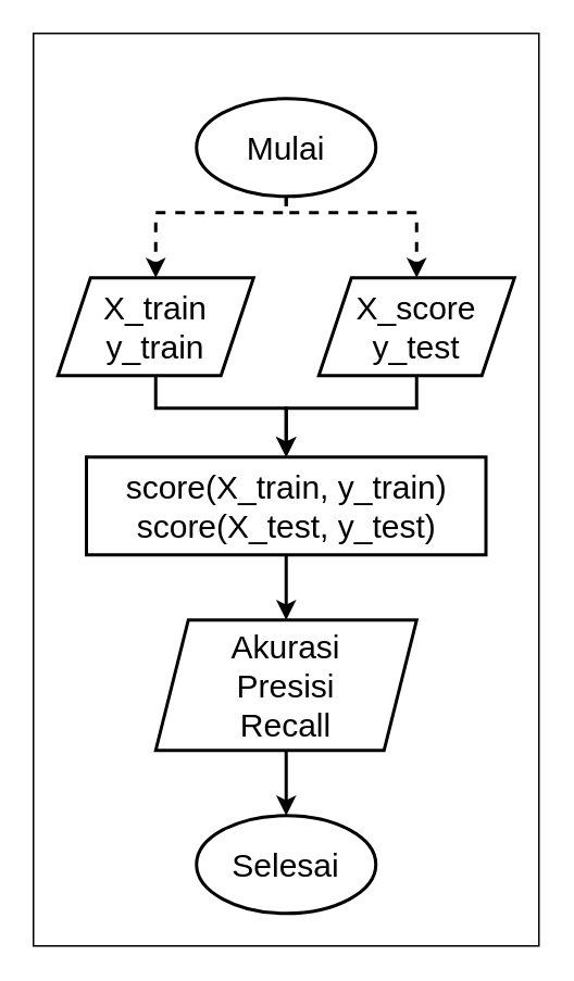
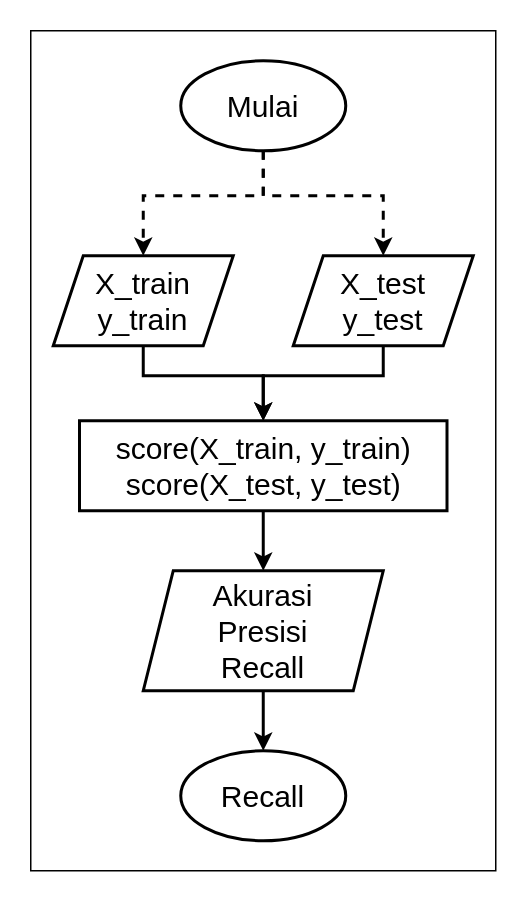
  <mxCell id="0" />
  <mxCell id="1" parent="0" />
  <mxCell id="2" value="" style="group" vertex="1" connectable="0" parent="1"><mxGeometry x="20" y="20" width="310" height="560" as="geometry" /></mxCell>
  <mxCell id="3" value="" style="rounded=0;whiteSpace=wrap;html=1;strokeWidth=1;" vertex="1" parent="2"><mxGeometry width="310" height="560" as="geometry" /></mxCell>
- <mxCell id="4" value="&lt;font style=&quot;font-size: 20px&quot;&gt;Mulai&lt;/font&gt;" style="ellipse;whiteSpace=wrap;html=1;strokeWidth=2;" vertex="1" parent="2"><mxGeometry x="100" y="40" width="110" height="60" as="geometry" /></mxCell>
- <mxCell id="5" value="&lt;font style=&quot;font-size: 20px&quot;&gt;Selesai&lt;/font&gt;" style="ellipse;whiteSpace=wrap;html=1;strokeWidth=2;" vertex="1" parent="2"><mxGeometry x="100" y="480" width="110" height="60" as="geometry" /></mxCell>
+ <mxCell id="4" value="&lt;font style=&quot;font-size: 20px&quot;&gt;Mulai&lt;/font&gt;" style="ellipse;whiteSpace=wrap;html=1;strokeWidth=2;" vertex="1" parent="2"><mxGeometry x="100" y="20" width="110" height="60" as="geometry" /></mxCell>
+ <mxCell id="5" value="&lt;font style=&quot;font-size: 20px&quot;&gt;Recall&lt;/font&gt;" style="ellipse;whiteSpace=wrap;html=1;strokeWidth=2;" vertex="1" parent="2"><mxGeometry x="100" y="480" width="110" height="60" as="geometry" /></mxCell>
  <mxCell id="6" value="&lt;font style=&quot;font-size: 20px&quot;&gt;Akurasi&lt;br&gt;Presisi&lt;br&gt;Recall&lt;/font&gt;" style="shape=parallelogram;perimeter=parallelogramPerimeter;whiteSpace=wrap;html=1;fixedSize=1;strokeWidth=2;" vertex="1" parent="2"><mxGeometry x="75" y="360" width="160" height="80" as="geometry" /></mxCell>
  <mxCell id="7" value="&lt;font style=&quot;font-size: 20px&quot;&gt;score(X_train, y_train)&lt;br&gt;score(X_test, y_test)&lt;/font&gt;" style="rounded=0;whiteSpace=wrap;html=1;strokeWidth=2;" vertex="1" parent="2"><mxGeometry x="32.5" y="260" width="245" height="60" as="geometry" /></mxCell>
  <mxCell id="8" value="" style="endArrow=classic;html=1;strokeWidth=2;exitX=0.5;exitY=1;exitDx=0;exitDy=0;entryX=0.5;entryY=0;entryDx=0;entryDy=0;rounded=0;dashed=1;" edge="1" parent="2" source="4" target="10"><mxGeometry width="50" height="50" relative="1" as="geometry"><mxPoint x="140" y="100" as="sourcePoint" /><mxPoint x="170" y="120" as="targetPoint" /><Array as="points"><mxPoint x="155" y="110" /><mxPoint x="75" y="110" /></Array></mxGeometry></mxCell>
  <mxCell id="9" value="" style="group" vertex="1" connectable="0" parent="2"><mxGeometry x="15" y="150" width="280" height="60" as="geometry" /></mxCell>
  <mxCell id="10" value="&lt;font style=&quot;font-size: 20px&quot;&gt;X_train&lt;br&gt;y_train&lt;/font&gt;" style="shape=parallelogram;perimeter=parallelogramPerimeter;whiteSpace=wrap;html=1;fixedSize=1;strokeWidth=2;" vertex="1" parent="9"><mxGeometry width="120" height="60" as="geometry" /></mxCell>
- <mxCell id="11" value="&lt;font style=&quot;font-size: 20px&quot;&gt;X_score&lt;br&gt;y_test&lt;/font&gt;" style="shape=parallelogram;perimeter=parallelogramPerimeter;whiteSpace=wrap;html=1;fixedSize=1;strokeWidth=2;" vertex="1" parent="9"><mxGeometry x="160" width="120" height="60" as="geometry" /></mxCell>
+ <mxCell id="11" value="&lt;font style=&quot;font-size: 20px&quot;&gt;X_test&lt;br&gt;y_test&lt;/font&gt;" style="shape=parallelogram;perimeter=parallelogramPerimeter;whiteSpace=wrap;html=1;fixedSize=1;strokeWidth=2;" vertex="1" parent="9"><mxGeometry x="160" width="120" height="60" as="geometry" /></mxCell>
  <mxCell id="12" value="" style="endArrow=classic;html=1;strokeWidth=2;exitX=0.5;exitY=1;exitDx=0;exitDy=0;entryX=0.5;entryY=0;entryDx=0;entryDy=0;rounded=0;dashed=1;" edge="1" parent="2" source="4" target="11"><mxGeometry width="50" height="50" relative="1" as="geometry"><mxPoint x="120" y="170" as="sourcePoint" /><mxPoint x="170" y="120" as="targetPoint" /><Array as="points"><mxPoint x="155" y="110" /><mxPoint x="235" y="110" /></Array></mxGeometry></mxCell>
  <mxCell id="13" value="" style="endArrow=classic;html=1;strokeWidth=2;exitX=0.5;exitY=1;exitDx=0;exitDy=0;entryX=0.5;entryY=0;entryDx=0;entryDy=0;rounded=0;" edge="1" parent="2" source="10" target="7"><mxGeometry width="50" height="50" relative="1" as="geometry"><mxPoint x="100" y="260" as="sourcePoint" /><mxPoint x="150" y="210" as="targetPoint" /><Array as="points"><mxPoint x="75" y="230" /><mxPoint x="155" y="230" /></Array></mxGeometry></mxCell>
  <mxCell id="14" value="" style="endArrow=classic;html=1;strokeWidth=2;exitX=0.5;exitY=1;exitDx=0;exitDy=0;entryX=0.5;entryY=0;entryDx=0;entryDy=0;rounded=0;" edge="1" parent="2" source="11" target="7"><mxGeometry width="50" height="50" relative="1" as="geometry"><mxPoint x="100" y="260" as="sourcePoint" /><mxPoint x="150" y="210" as="targetPoint" /><Array as="points"><mxPoint x="235" y="230" /><mxPoint x="155" y="230" /></Array></mxGeometry></mxCell>
  <mxCell id="15" value="" style="endArrow=classic;html=1;strokeWidth=2;exitX=0.5;exitY=1;exitDx=0;exitDy=0;entryX=0.5;entryY=0;entryDx=0;entryDy=0;" edge="1" parent="2" source="7" target="6"><mxGeometry width="50" height="50" relative="1" as="geometry"><mxPoint x="-20" y="320" as="sourcePoint" /><mxPoint x="30" y="270" as="targetPoint" /></mxGeometry></mxCell>
  <mxCell id="16" value="" style="endArrow=classic;html=1;strokeWidth=2;exitX=0.5;exitY=1;exitDx=0;exitDy=0;entryX=0.5;entryY=0;entryDx=0;entryDy=0;" edge="1" parent="2" source="6" target="5"><mxGeometry width="50" height="50" relative="1" as="geometry"><mxPoint x="-20" y="320" as="sourcePoint" /><mxPoint x="30" y="270" as="targetPoint" /></mxGeometry></mxCell>
